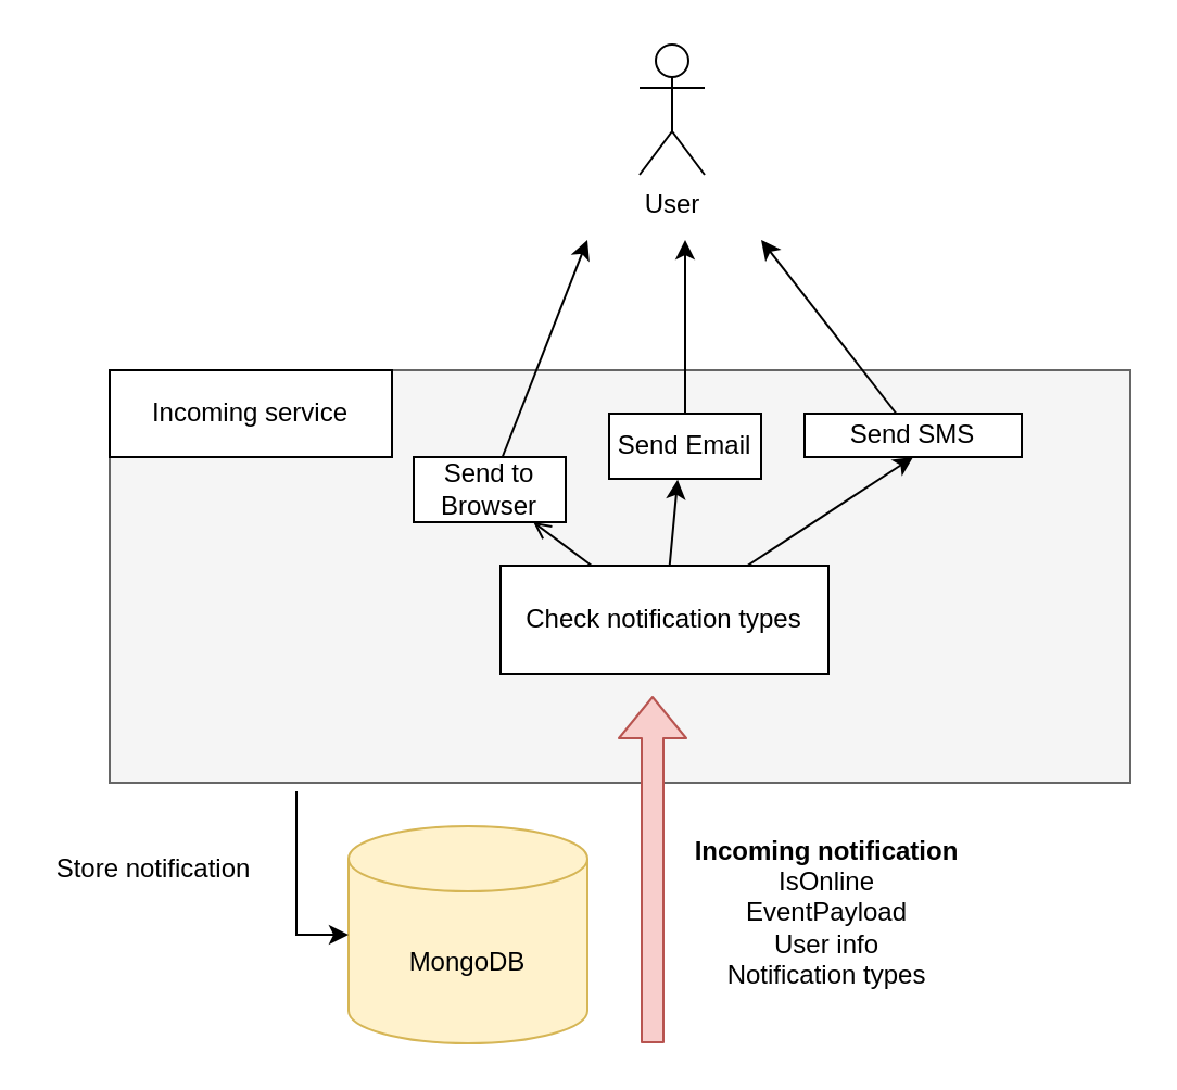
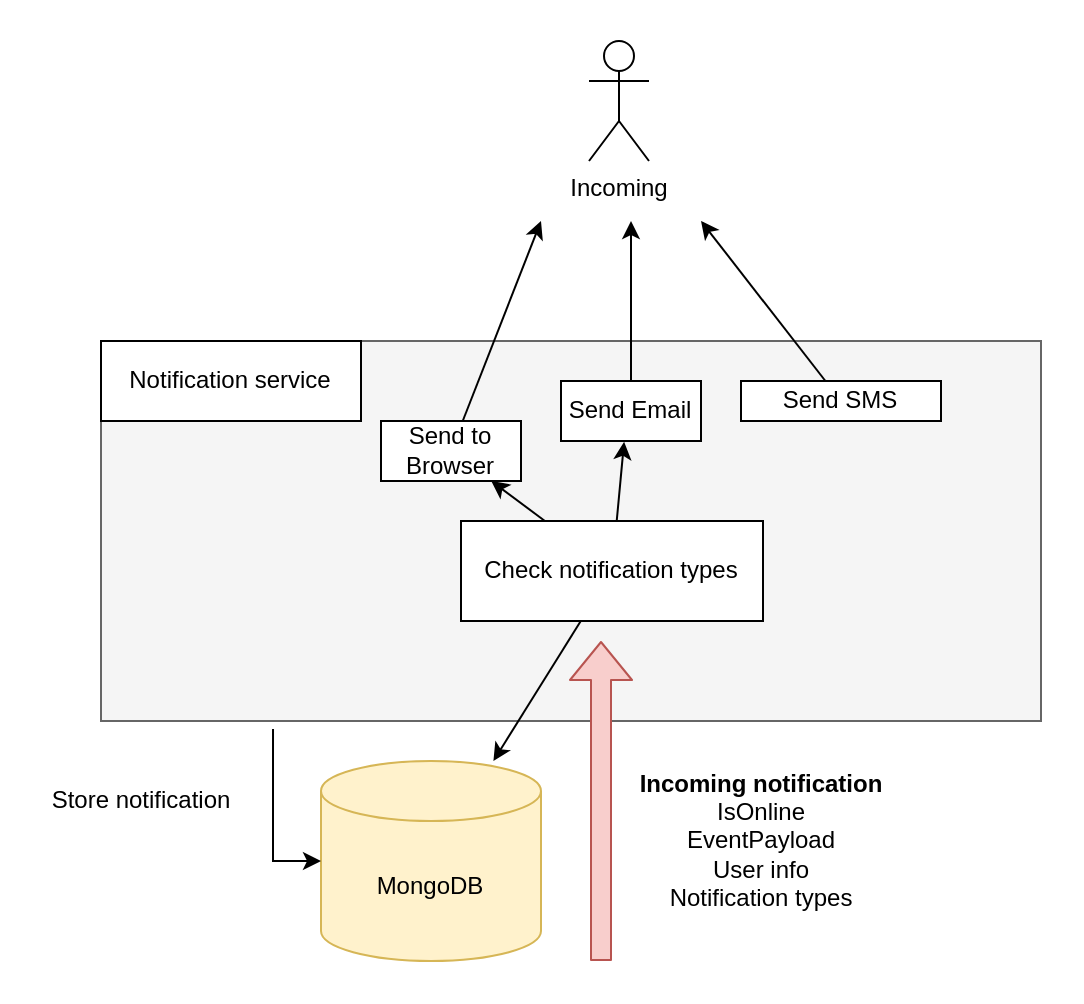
  <mxCell id="0" />
  <mxCell id="1" parent="0" />
  <mxCell id="2" value="MongoDB" style="shape=cylinder3;whiteSpace=wrap;html=1;boundedLbl=1;backgroundOutline=1;size=15;fillColor=#fff2cc;strokeColor=#d6b656;" vertex="1" parent="1"><mxGeometry x="160" y="380" width="110" height="100" as="geometry" /></mxCell>
  <mxCell id="3" style="edgeStyle=orthogonalEdgeStyle;rounded=0;orthogonalLoop=1;jettySize=auto;html=1;entryX=0;entryY=0.5;entryDx=0;entryDy=0;entryPerimeter=0;exitX=0.183;exitY=1.021;exitDx=0;exitDy=0;exitPerimeter=0;" edge="1" parent="1" source="4" target="2"><mxGeometry relative="1" as="geometry"><Array as="points"><mxPoint x="136" y="430" /></Array></mxGeometry></mxCell>
  <mxCell id="4" value="" style="rounded=0;whiteSpace=wrap;html=1;fillColor=#f5f5f5;strokeColor=#666666;fontColor=#333333;" vertex="1" parent="1"><mxGeometry x="50" y="170" width="470" height="190" as="geometry" /></mxCell>
- <mxCell id="5" value="Incoming service" style="rounded=0;whiteSpace=wrap;html=1;" vertex="1" parent="1"><mxGeometry x="50" y="170" width="130" height="40" as="geometry" /></mxCell>
+ <mxCell id="5" value="Notification service" style="rounded=0;whiteSpace=wrap;html=1;" vertex="1" parent="1"><mxGeometry x="50" y="170" width="130" height="40" as="geometry" /></mxCell>
  <mxCell id="6" value="" style="shape=flexArrow;endArrow=classic;html=1;fillColor=#f8cecc;strokeColor=#b85450;" edge="1" parent="1"><mxGeometry width="50" height="50" relative="1" as="geometry"><mxPoint x="300" y="480" as="sourcePoint" /><mxPoint x="300" y="320" as="targetPoint" /></mxGeometry></mxCell>
  <mxCell id="7" value="&lt;b&gt;Incoming notification&lt;/b&gt;&lt;br&gt;IsOnline&lt;br&gt;EventPayload&lt;br&gt;User info&lt;br&gt;Notification types" style="text;html=1;align=center;verticalAlign=middle;resizable=0;points=[];autosize=1;" vertex="1" parent="1"><mxGeometry x="310" y="380" width="140" height="80" as="geometry" /></mxCell>
  <mxCell id="8" value="Store notification" style="text;html=1;align=center;verticalAlign=middle;resizable=0;points=[];autosize=1;" vertex="1" parent="1"><mxGeometry x="20" y="390" width="100" height="20" as="geometry" /></mxCell>
- <mxCell id="9" value="" style="edgeStyle=none;rounded=0;orthogonalLoop=1;jettySize=auto;html=1;endArrow=open;" edge="1" parent="1" source="12" target="18"><mxGeometry relative="1" as="geometry" /></mxCell>
- <mxCell id="10" style="edgeStyle=none;rounded=0;orthogonalLoop=1;jettySize=auto;html=1;entryX=0.5;entryY=1;entryDx=0;entryDy=0;" edge="1" parent="1" source="12" target="16"><mxGeometry relative="1" as="geometry" /></mxCell>
+ <mxCell id="9" value="" style="edgeStyle=none;rounded=0;orthogonalLoop=1;jettySize=auto;html=1;" edge="1" parent="1" source="12" target="18"><mxGeometry relative="1" as="geometry" /></mxCell>
+ <mxCell id="10" style="edgeStyle=none;rounded=0;orthogonalLoop=1;jettySize=auto;html=1;" edge="1" parent="1" source="12" target="2"><mxGeometry relative="1" as="geometry" /></mxCell>
  <mxCell id="11" style="edgeStyle=none;rounded=0;orthogonalLoop=1;jettySize=auto;html=1;entryX=0.451;entryY=1.013;entryDx=0;entryDy=0;entryPerimeter=0;" edge="1" parent="1" source="12" target="14"><mxGeometry relative="1" as="geometry" /></mxCell>
  <mxCell id="12" value="Check notification types" style="rounded=0;whiteSpace=wrap;html=1;" vertex="1" parent="1"><mxGeometry x="230" y="260" width="151" height="50" as="geometry" /></mxCell>
  <mxCell id="13" style="edgeStyle=none;rounded=0;orthogonalLoop=1;jettySize=auto;html=1;" edge="1" parent="1" source="14"><mxGeometry relative="1" as="geometry"><mxPoint x="315" y="110" as="targetPoint" /></mxGeometry></mxCell>
  <mxCell id="14" value="Send Email" style="rounded=0;whiteSpace=wrap;html=1;" vertex="1" parent="1"><mxGeometry x="280" y="190" width="70" height="30" as="geometry" /></mxCell>
  <mxCell id="15" style="edgeStyle=none;rounded=0;orthogonalLoop=1;jettySize=auto;html=1;" edge="1" parent="1" source="16"><mxGeometry relative="1" as="geometry"><mxPoint x="350" y="110" as="targetPoint" /></mxGeometry></mxCell>
  <mxCell id="16" value="Send SMS" style="rounded=0;whiteSpace=wrap;html=1;" vertex="1" parent="1"><mxGeometry x="370" y="190" width="100" height="20" as="geometry" /></mxCell>
  <mxCell id="17" style="edgeStyle=none;rounded=0;orthogonalLoop=1;jettySize=auto;html=1;" edge="1" parent="1" source="18"><mxGeometry relative="1" as="geometry"><mxPoint x="270" y="110" as="targetPoint" /></mxGeometry></mxCell>
  <mxCell id="18" value="Send to Browser" style="rounded=0;whiteSpace=wrap;html=1;" vertex="1" parent="1"><mxGeometry x="190" y="210" width="70" height="30" as="geometry" /></mxCell>
  <mxCell id="19" style="edgeStyle=none;rounded=0;orthogonalLoop=1;jettySize=auto;html=1;exitX=1;exitY=0.5;exitDx=0;exitDy=0;" edge="1" parent="1" source="4" target="4"><mxGeometry relative="1" as="geometry" /></mxCell>
  <mxCell id="20" style="edgeStyle=none;rounded=0;orthogonalLoop=1;jettySize=auto;html=1;exitX=0.25;exitY=1;exitDx=0;exitDy=0;" edge="1" parent="1" source="4" target="4"><mxGeometry relative="1" as="geometry" /></mxCell>
- <mxCell id="21" value="User" style="shape=umlActor;verticalLabelPosition=bottom;verticalAlign=top;html=1;outlineConnect=0;" vertex="1" parent="1"><mxGeometry x="294" y="20" width="30" height="60" as="geometry" /></mxCell>
+ <mxCell id="21" value="Incoming" style="shape=umlActor;verticalLabelPosition=bottom;verticalAlign=top;html=1;outlineConnect=0;" vertex="1" parent="1"><mxGeometry x="294" y="20" width="30" height="60" as="geometry" /></mxCell>
